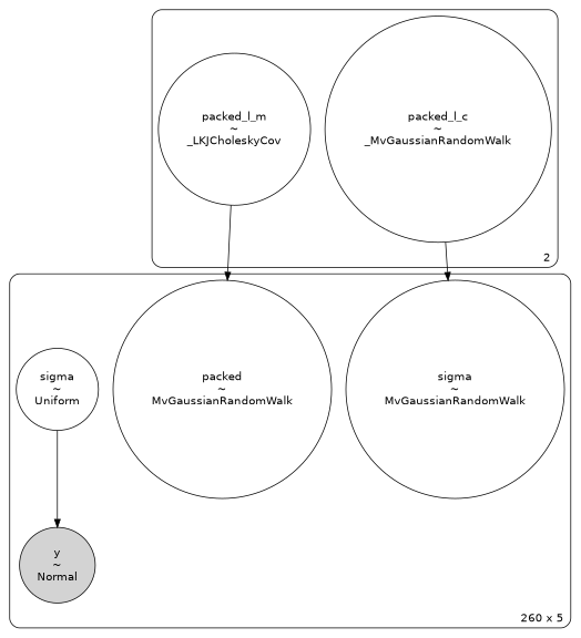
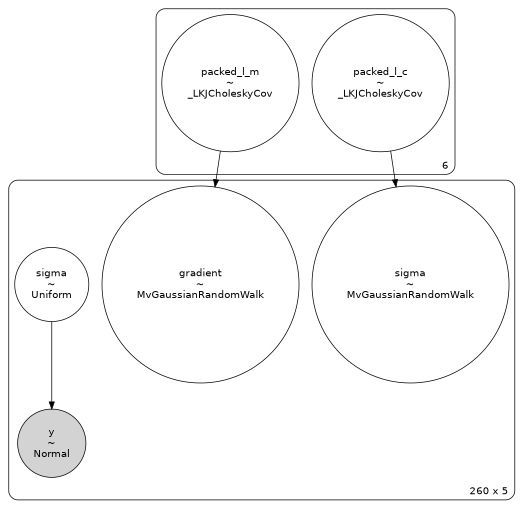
  digraph {
    fontname="DejaVu Sans"
    node [fontname="DejaVu Sans" shape=circle]
    edge [fontname="DejaVu Sans"]
    n1 [label="sigma\n~\nMvGaussianRandomWalk"]
-   n2 [label="packed\n~\nMvGaussianRandomWalk"]
+   n2 [label="gradient\n~\nMvGaussianRandomWalk"]
    n3 [label="sigma\n~\nUniform"]
    n4 [label="y\n~\nNormal" style=filled]
    n5 [label="packed_l_m\n~\n_LKJCholeskyCov"]
-   n6 [label="packed_l_c\n~\n_MvGaussianRandomWalk"]
+   n6 [label="packed_l_c\n~\n_LKJCholeskyCov"]
    subgraph cluster_1 {
      label="260 x 5"
      labeljust=r
      labelloc=b
      style=rounded
      n1
      n2
      n3
      n4
    }
    subgraph cluster_2 {
-     label=2
+     label=6
      labeljust=r
      labelloc=b
      style=rounded
      n5
      n6
    }
    n3 -> n4
    n5 -> n2
    n6 -> n1
  }
